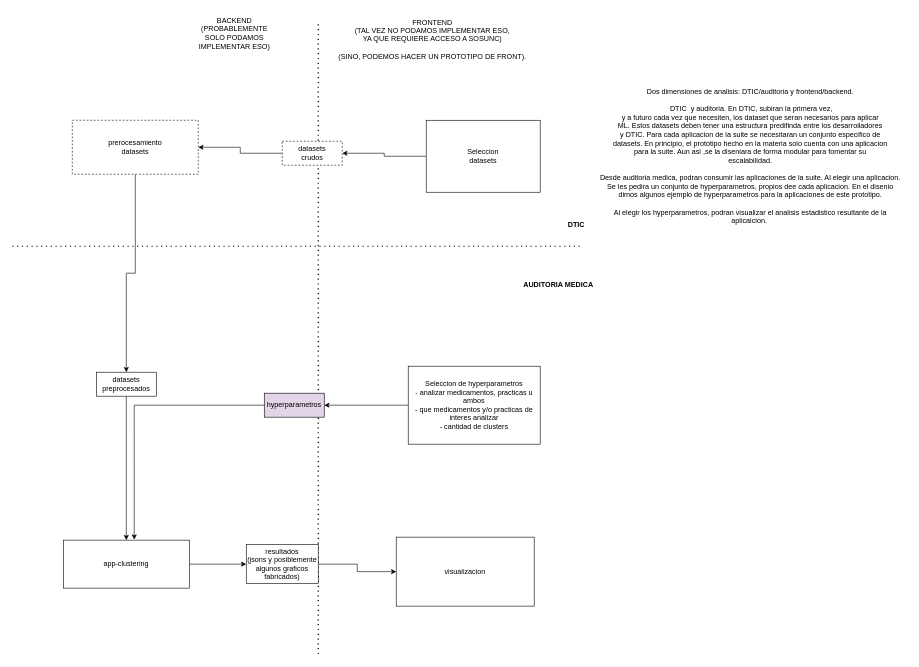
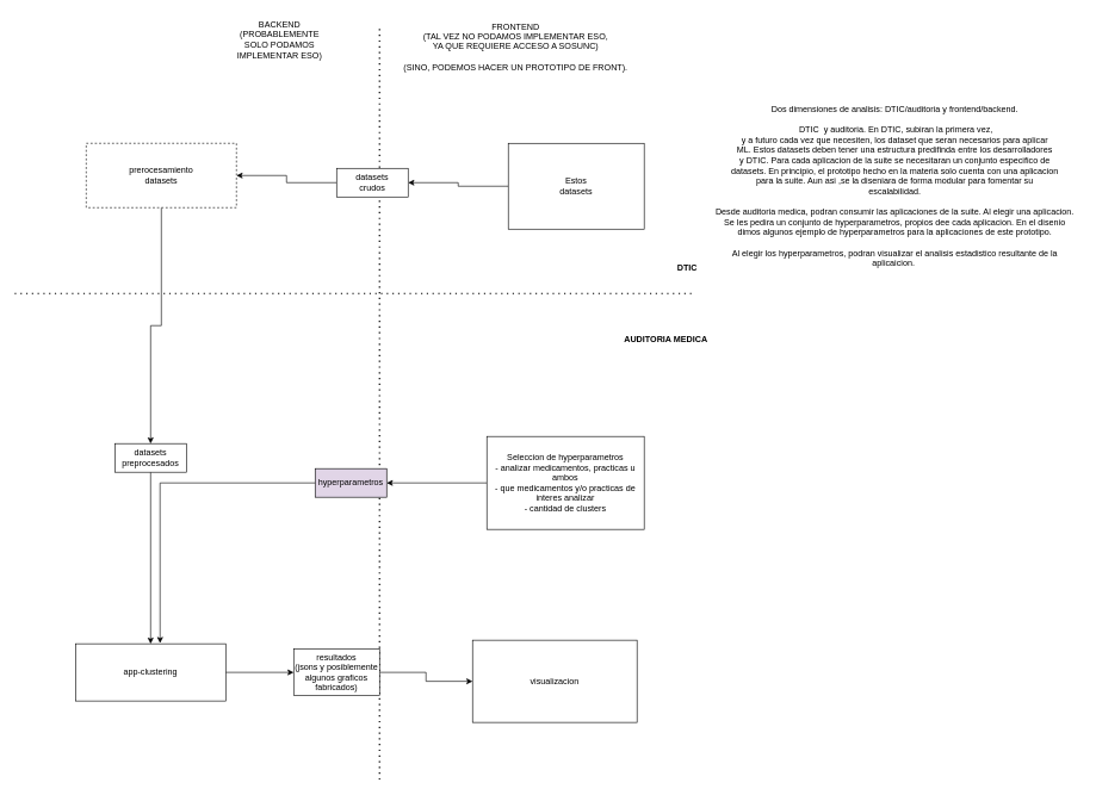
  <mxCell id="0" />
  <mxCell id="1" parent="0" />
  <mxCell id="2" value="" style="endArrow=none;dashed=1;html=1;dashPattern=1 3;strokeWidth=2;rounded=0;" edge="1" parent="1"><mxGeometry width="50" height="50" relative="1" as="geometry"><mxPoint x="530" y="1090" as="sourcePoint" /><mxPoint x="530" y="40" as="targetPoint" /></mxGeometry></mxCell>
  <mxCell id="3" style="edgeStyle=orthogonalEdgeStyle;rounded=0;orthogonalLoop=1;jettySize=auto;html=1;" edge="1" parent="1" source="4" target="25"><mxGeometry relative="1" as="geometry" /></mxCell>
  <mxCell id="4" value="app-clustering" style="whiteSpace=wrap;html=1;align=center;" vertex="1" parent="1"><mxGeometry x="105" y="900" width="210" height="80" as="geometry" /></mxCell>
  <mxCell id="5" style="edgeStyle=orthogonalEdgeStyle;rounded=0;orthogonalLoop=1;jettySize=auto;html=1;" edge="1" parent="1" source="6" target="11"><mxGeometry relative="1" as="geometry" /></mxCell>
- <mxCell id="6" value="Seleccion&lt;div&gt;datasets&lt;/div&gt;" style="whiteSpace=wrap;html=1;align=center;" vertex="1" parent="1"><mxGeometry x="710" y="200" width="190" height="120" as="geometry" /></mxCell>
+ <mxCell id="6" value="Estos&lt;div&gt;datasets&lt;/div&gt;" style="whiteSpace=wrap;html=1;align=center;" vertex="1" parent="1"><mxGeometry x="710" y="200" width="190" height="120" as="geometry" /></mxCell>
  <mxCell id="7" value="visualizacion" style="whiteSpace=wrap;html=1;align=center;" vertex="1" parent="1"><mxGeometry x="660" y="895" width="230" height="115" as="geometry" /></mxCell>
  <mxCell id="8" style="edgeStyle=orthogonalEdgeStyle;rounded=0;orthogonalLoop=1;jettySize=auto;html=1;" edge="1" parent="1" source="9" target="13"><mxGeometry relative="1" as="geometry" /></mxCell>
  <mxCell id="9" value="prerocesamiento&lt;div&gt;datasets&lt;/div&gt;" style="whiteSpace=wrap;html=1;align=center;dashed=1;" vertex="1" parent="1"><mxGeometry x="120" y="200" width="210" height="90" as="geometry" /></mxCell>
  <mxCell id="10" style="edgeStyle=orthogonalEdgeStyle;rounded=0;orthogonalLoop=1;jettySize=auto;html=1;" edge="1" parent="1" source="11" target="9"><mxGeometry relative="1" as="geometry" /></mxCell>
- <mxCell id="11" value="datasets&lt;div&gt;crudos&lt;/div&gt;" style="whiteSpace=wrap;html=1;align=center;dashed=1;" vertex="1" parent="1"><mxGeometry x="470" y="235" width="100" height="40" as="geometry" /></mxCell>
+ <mxCell id="11" value="datasets&lt;div&gt;crudos&lt;/div&gt;" style="whiteSpace=wrap;html=1;align=center;" vertex="1" parent="1"><mxGeometry x="470" y="235" width="100" height="40" as="geometry" /></mxCell>
  <mxCell id="12" style="edgeStyle=orthogonalEdgeStyle;rounded=0;orthogonalLoop=1;jettySize=auto;html=1;" edge="1" parent="1" source="13" target="4"><mxGeometry relative="1" as="geometry" /></mxCell>
  <mxCell id="13" value="datasets&lt;div&gt;preprocesados&lt;/div&gt;" style="whiteSpace=wrap;html=1;align=center;" vertex="1" parent="1"><mxGeometry x="160" y="620" width="100" height="40" as="geometry" /></mxCell>
  <mxCell id="14" style="edgeStyle=orthogonalEdgeStyle;rounded=0;orthogonalLoop=1;jettySize=auto;html=1;" edge="1" parent="1" source="15" target="16"><mxGeometry relative="1" as="geometry" /></mxCell>
  <mxCell id="15" value="Seleccion de hyperparametros&lt;div&gt;&lt;span style=&quot;background-color: initial;&quot;&gt;- analizar medicamentos, practicas u ambos&lt;/span&gt;&lt;div&gt;- que medicamentos y/o practicas de interes analizar&lt;/div&gt;&lt;div&gt;- cantidad de clusters&lt;/div&gt;&lt;/div&gt;" style="whiteSpace=wrap;html=1;align=center;" vertex="1" parent="1"><mxGeometry x="680" y="610" width="220" height="130" as="geometry" /></mxCell>
  <mxCell id="16" value="hyperparametros" style="whiteSpace=wrap;html=1;align=center;fillColor=#e1d5e7;" vertex="1" parent="1"><mxGeometry x="440" y="655" width="100" height="40" as="geometry" /></mxCell>
  <mxCell id="17" style="edgeStyle=orthogonalEdgeStyle;rounded=0;orthogonalLoop=1;jettySize=auto;html=1;entryX=0.563;entryY=-0.012;entryDx=0;entryDy=0;entryPerimeter=0;" edge="1" parent="1" source="16" target="4"><mxGeometry relative="1" as="geometry" /></mxCell>
  <mxCell id="18" value="" style="endArrow=none;dashed=1;html=1;dashPattern=1 3;strokeWidth=2;rounded=0;" edge="1" parent="1"><mxGeometry width="50" height="50" relative="1" as="geometry"><mxPoint x="20" y="410" as="sourcePoint" /><mxPoint x="970" y="410" as="targetPoint" /></mxGeometry></mxCell>
  <mxCell id="19" value="&lt;b&gt;DTIC&lt;/b&gt;" style="text;html=1;align=center;verticalAlign=middle;resizable=0;points=[];autosize=1;strokeColor=none;fillColor=none;" vertex="1" parent="1"><mxGeometry x="935" y="360" width="50" height="30" as="geometry" /></mxCell>
  <mxCell id="20" value="&lt;b&gt;AUDITORIA MEDICA&lt;/b&gt;" style="text;html=1;align=center;verticalAlign=middle;resizable=0;points=[];autosize=1;strokeColor=none;fillColor=none;" vertex="1" parent="1"><mxGeometry x="860" y="460" width="140" height="30" as="geometry" /></mxCell>
  <mxCell id="21" value="FRONTEND&lt;div&gt;(TAL VEZ NO PODAMOS IMPLEMENTAR ESO,&lt;/div&gt;&lt;div&gt;YA QUE REQUIERE ACCESO A SOSUNC)&lt;/div&gt;&lt;div&gt;&lt;br&gt;&lt;/div&gt;&lt;div&gt;(SINO, PODEMOS HACER UN PROTOTIPO DE FRONT).&lt;/div&gt;" style="text;html=1;align=center;verticalAlign=middle;resizable=0;points=[];autosize=1;strokeColor=none;fillColor=none;" vertex="1" parent="1"><mxGeometry x="550" y="20" width="340" height="90" as="geometry" /></mxCell>
  <mxCell id="22" value="BACKEND&lt;div&gt;(PROBABLEMENTE&lt;/div&gt;&lt;div&gt;SOLO PODAMOS&lt;/div&gt;&lt;div&gt;IMPLEMENTAR ESO)&lt;/div&gt;" style="text;html=1;align=center;verticalAlign=middle;resizable=0;points=[];autosize=1;strokeColor=none;fillColor=none;" vertex="1" parent="1"><mxGeometry x="320" y="20" width="140" height="70" as="geometry" /></mxCell>
  <mxCell id="23" value="Dos dimensiones de analisis: DTIC/auditoria y frontend/backend.&lt;div&gt;&lt;br&gt;&lt;/div&gt;&lt;div&gt;&amp;nbsp;DTIC&amp;nbsp; y auditoria. En DTIC, subiran la primera vez,&lt;div&gt;y a futuro cada vez que necesiten, los dataset que seran necesarios para aplicar&lt;/div&gt;&lt;div&gt;ML. Estos datasets deben tener una estructura predifinda entre los desarrolladores&lt;/div&gt;&lt;div&gt;y DTIC. Para cada aplicacion de la suite se necesitaran un conjunto especifico de&lt;/div&gt;&lt;div&gt;datasets. En principio, el prototipo hecho en la materia solo cuenta con una aplicacion&lt;/div&gt;&lt;/div&gt;&lt;div&gt;para la suite. Aun asi ,se la diseniara de forma modular para fomentar su&lt;/div&gt;&lt;div&gt;escalabilidad.&lt;/div&gt;&lt;div&gt;&lt;br&gt;&lt;/div&gt;&lt;div&gt;Desde auditoria medica, podran consumir las aplicaciones de la suite. Al elegir una aplicacion.&lt;/div&gt;&lt;div&gt;Se les pedira un conjunto de hyperparametros, propios dee cada aplicacion. En el disenio&lt;/div&gt;&lt;div&gt;dimos algunos ejemplo de hyperparametros para la aplicaciones de este prototipo.&lt;/div&gt;&lt;div&gt;&lt;br&gt;&lt;/div&gt;&lt;div&gt;Al elegir los hyperparametros, podran visualizar el analisis estadistico resultante de la&lt;/div&gt;&lt;div&gt;aplicaicion.&amp;nbsp;&lt;/div&gt;" style="text;html=1;align=center;verticalAlign=middle;resizable=0;points=[];autosize=1;strokeColor=none;fillColor=none;" vertex="1" parent="1"><mxGeometry x="990" y="140" width="520" height="240" as="geometry" /></mxCell>
  <mxCell id="24" style="edgeStyle=orthogonalEdgeStyle;rounded=0;orthogonalLoop=1;jettySize=auto;html=1;" edge="1" parent="1" source="25" target="7"><mxGeometry relative="1" as="geometry" /></mxCell>
  <mxCell id="25" value="resultados&lt;div&gt;(jsons y posiblemente algunos graficos fabricados)&lt;/div&gt;" style="whiteSpace=wrap;html=1;align=center;" vertex="1" parent="1"><mxGeometry x="410" y="907.5" width="120" height="65" as="geometry" /></mxCell>
